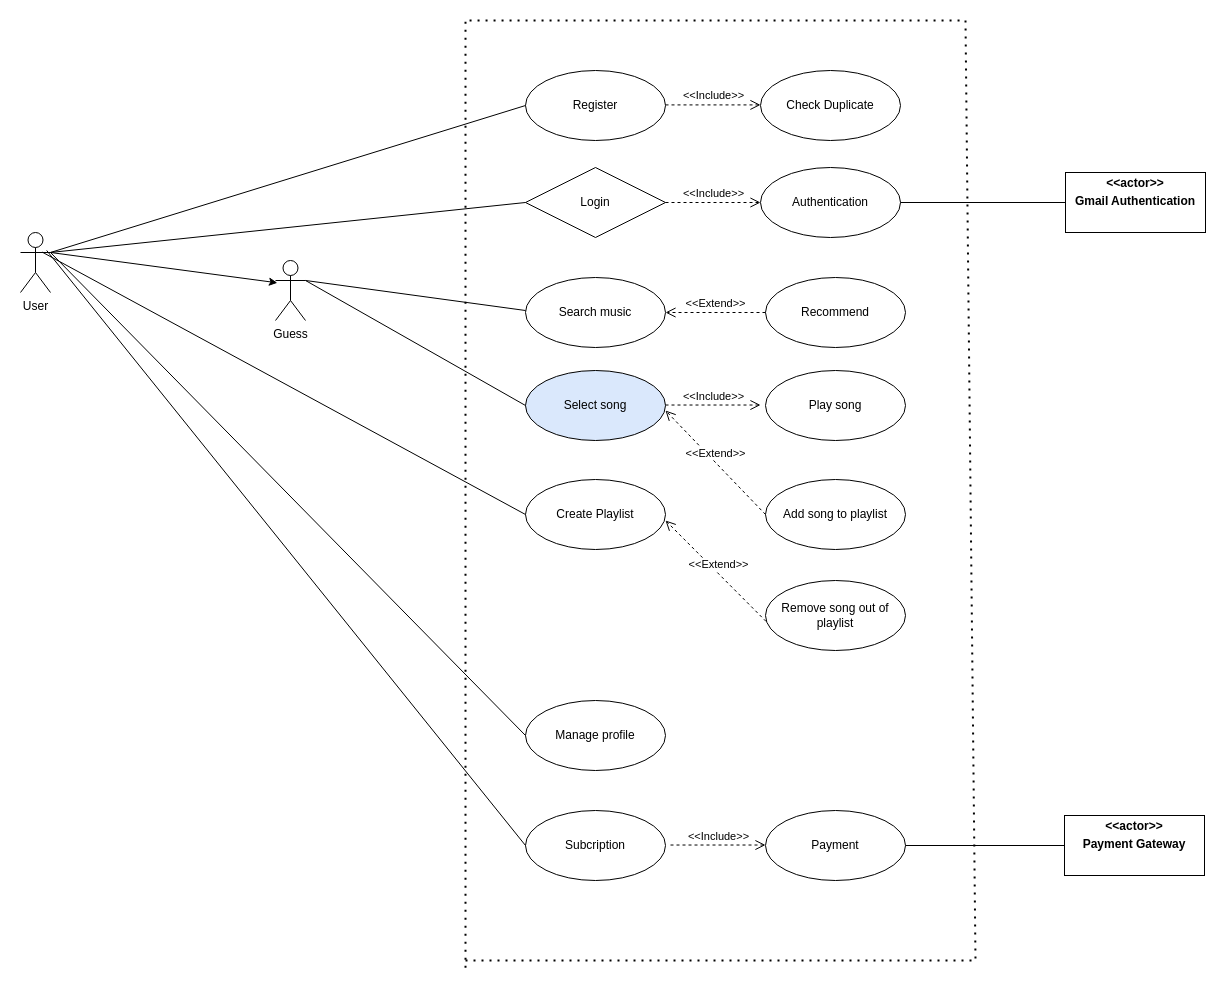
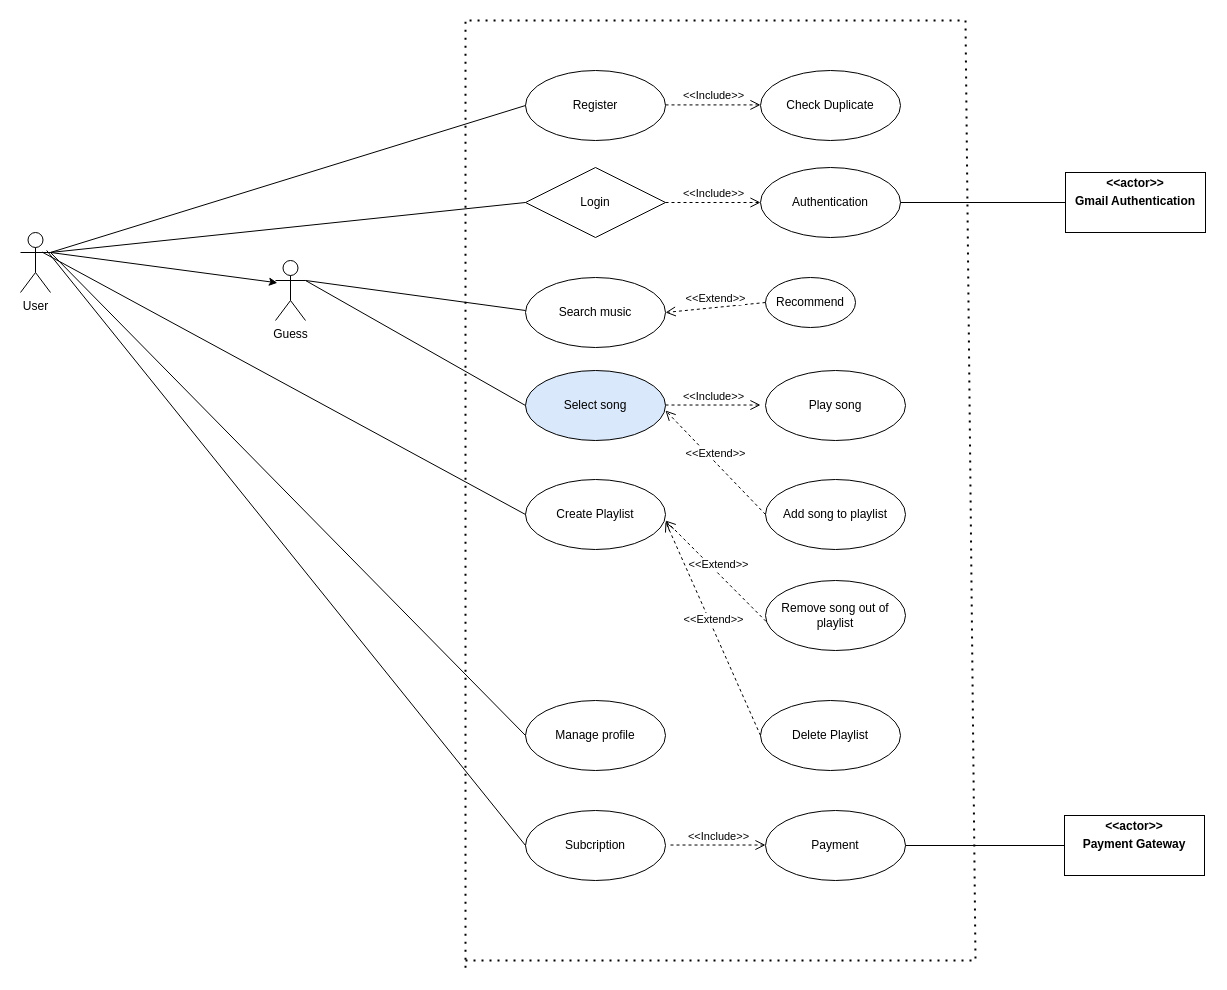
  <mxCell id="0" />
  <mxCell id="1" parent="0" />
  <mxCell id="2" value="User" style="shape=umlActor;verticalLabelPosition=bottom;verticalAlign=top;html=1;" vertex="1" parent="1"><mxGeometry x="20" y="232" width="30" height="60" as="geometry" /></mxCell>
  <mxCell id="3" value="" style="endArrow=none;dashed=1;html=1;dashPattern=1 3;strokeWidth=2;rounded=0;" edge="1" parent="1"><mxGeometry width="50" height="50" relative="1" as="geometry"><mxPoint x="465" y="967.143" as="sourcePoint" /><mxPoint x="465" y="20" as="targetPoint" /></mxGeometry></mxCell>
  <mxCell id="4" value="" style="endArrow=none;dashed=1;html=1;dashPattern=1 3;strokeWidth=2;rounded=0;" edge="1" parent="1"><mxGeometry width="50" height="50" relative="1" as="geometry"><mxPoint x="465" y="960" as="sourcePoint" /><mxPoint x="465" y="20" as="targetPoint" /><Array as="points"><mxPoint x="975" y="960" /><mxPoint x="965" y="20" /></Array></mxGeometry></mxCell>
  <mxCell id="5" value="Register" style="ellipse;whiteSpace=wrap;html=1;" vertex="1" parent="1"><mxGeometry x="525" y="70" width="140" height="70" as="geometry" /></mxCell>
  <mxCell id="6" value="Login" style="rhombus;whiteSpace=wrap;html=1;" vertex="1" parent="1"><mxGeometry x="525" y="167" width="140" height="70" as="geometry" /></mxCell>
  <mxCell id="7" value="Authentication" style="ellipse;whiteSpace=wrap;html=1;" vertex="1" parent="1"><mxGeometry x="760" y="167" width="140" height="70" as="geometry" /></mxCell>
  <mxCell id="8" value="&amp;lt;&amp;lt;Include&amp;gt;&amp;gt;" style="html=1;verticalAlign=bottom;endArrow=open;dashed=1;endSize=8;curved=0;rounded=0;entryX=0;entryY=0.5;entryDx=0;entryDy=0;exitX=1;exitY=0.5;exitDx=0;exitDy=0;" edge="1" parent="1" source="6" target="7"><mxGeometry relative="1" as="geometry"><mxPoint x="595" y="297" as="sourcePoint" /><mxPoint x="515" y="297" as="targetPoint" /></mxGeometry></mxCell>
  <mxCell id="9" value="Search music" style="ellipse;whiteSpace=wrap;html=1;" vertex="1" parent="1"><mxGeometry x="525" y="277" width="140" height="70" as="geometry" /></mxCell>
- <mxCell id="10" value="Recommend" style="ellipse;whiteSpace=wrap;html=1;" vertex="1" parent="1"><mxGeometry x="765" y="277" width="140" height="70" as="geometry" /></mxCell>
+ <mxCell id="10" value="Recommend" style="ellipse;whiteSpace=wrap;html=1;" vertex="1" parent="1"><mxGeometry x="765" y="277" width="90" height="50" as="geometry" /></mxCell>
  <mxCell id="11" value="&amp;lt;&amp;lt;Extend&amp;gt;&amp;gt;" style="html=1;verticalAlign=bottom;endArrow=open;dashed=1;endSize=8;curved=0;rounded=0;exitX=0;exitY=0.5;exitDx=0;exitDy=0;entryX=1;entryY=0.5;entryDx=0;entryDy=0;" edge="1" parent="1" source="10" target="9"><mxGeometry relative="1" as="geometry"><mxPoint x="670" y="311.52" as="sourcePoint" /><mxPoint x="685" y="397" as="targetPoint" /></mxGeometry></mxCell>
  <mxCell id="12" value="Create Playlist" style="ellipse;whiteSpace=wrap;html=1;" vertex="1" parent="1"><mxGeometry x="525" y="479" width="140" height="70" as="geometry" /></mxCell>
  <mxCell id="13" value="Select song" style="ellipse;whiteSpace=wrap;html=1;fillColor=#dae8fc;" vertex="1" parent="1"><mxGeometry x="525" y="370" width="140" height="70" as="geometry" /></mxCell>
  <mxCell id="14" value="Play song" style="ellipse;whiteSpace=wrap;html=1;" vertex="1" parent="1"><mxGeometry x="765" y="370" width="140" height="70" as="geometry" /></mxCell>
  <mxCell id="15" value="Add song to playlist" style="ellipse;whiteSpace=wrap;html=1;" vertex="1" parent="1"><mxGeometry x="765" y="479" width="140" height="70" as="geometry" /></mxCell>
  <mxCell id="16" value="&amp;lt;&amp;lt;Include&amp;gt;&amp;gt;" style="html=1;verticalAlign=bottom;endArrow=open;dashed=1;endSize=8;curved=0;rounded=0;entryX=0;entryY=0.5;entryDx=0;entryDy=0;exitX=1;exitY=0.5;exitDx=0;exitDy=0;" edge="1" parent="1"><mxGeometry relative="1" as="geometry"><mxPoint x="665" y="404.52" as="sourcePoint" /><mxPoint x="760" y="404.52" as="targetPoint" /></mxGeometry></mxCell>
  <mxCell id="17" value="Manage profile" style="ellipse;whiteSpace=wrap;html=1;" vertex="1" parent="1"><mxGeometry x="525" y="700" width="140" height="70" as="geometry" /></mxCell>
  <mxCell id="18" value="" style="endArrow=none;html=1;rounded=0;entryX=0;entryY=0.5;entryDx=0;entryDy=0;exitX=1;exitY=0.333;exitDx=0;exitDy=0;exitPerimeter=0;" edge="1" parent="1" source="35"><mxGeometry width="50" height="50" relative="1" as="geometry"><mxPoint x="525" y="407" as="sourcePoint" /><mxPoint x="525" y="310" as="targetPoint" /><Array as="points" /></mxGeometry></mxCell>
  <mxCell id="19" value="Subcription" style="ellipse;whiteSpace=wrap;html=1;" vertex="1" parent="1"><mxGeometry x="525" y="810" width="140" height="70" as="geometry" /></mxCell>
  <mxCell id="20" value="Payment" style="ellipse;whiteSpace=wrap;html=1;" vertex="1" parent="1"><mxGeometry x="765" y="810" width="140" height="70" as="geometry" /></mxCell>
  <mxCell id="21" value="&lt;p style=&quot;margin:0px;margin-top:4px;text-align:center;&quot;&gt;&lt;b&gt;&amp;lt;&amp;lt;actor&amp;gt;&amp;gt;&lt;/b&gt;&lt;/p&gt;&lt;p style=&quot;margin:0px;margin-top:4px;text-align:center;&quot;&gt;&lt;b&gt;Payment Gateway&lt;/b&gt;&lt;/p&gt;" style="verticalAlign=top;align=left;overflow=fill;html=1;whiteSpace=wrap;" vertex="1" parent="1"><mxGeometry x="1064" y="815" width="140" height="60" as="geometry" /></mxCell>
  <mxCell id="22" value="&amp;lt;&amp;lt;Include&amp;gt;&amp;gt;" style="html=1;verticalAlign=bottom;endArrow=open;dashed=1;endSize=8;curved=0;rounded=0;entryX=0;entryY=0.5;entryDx=0;entryDy=0;exitX=1;exitY=0.5;exitDx=0;exitDy=0;" edge="1" parent="1"><mxGeometry relative="1" as="geometry"><mxPoint x="670" y="844.52" as="sourcePoint" /><mxPoint x="765" y="844.52" as="targetPoint" /></mxGeometry></mxCell>
+ <mxCell id="23" value="Delete Playlist" style="ellipse;whiteSpace=wrap;html=1;" vertex="1" parent="1"><mxGeometry x="760" y="700" width="140" height="70" as="geometry" /></mxCell>
+ <mxCell id="24" value="&amp;lt;&amp;lt;Extend&amp;gt;&amp;gt;" style="html=1;verticalAlign=bottom;endArrow=open;dashed=1;endSize=8;curved=0;rounded=0;entryX=1;entryY=0.6;entryDx=0;entryDy=0;entryPerimeter=0;exitX=0;exitY=0.5;exitDx=0;exitDy=0;" edge="1" parent="1" source="23" target="12"><mxGeometry x="0.001" relative="1" as="geometry"><mxPoint x="755" y="610" as="sourcePoint" /><mxPoint x="685" y="580" as="targetPoint" /><mxPoint as="offset" /></mxGeometry></mxCell>
  <mxCell id="25" value="&amp;lt;&amp;lt;Extend&amp;gt;&amp;gt;" style="html=1;verticalAlign=bottom;endArrow=open;dashed=1;endSize=8;curved=0;rounded=0;entryX=1;entryY=0.6;entryDx=0;entryDy=0;entryPerimeter=0;exitX=0;exitY=0.5;exitDx=0;exitDy=0;" edge="1" parent="1" source="15"><mxGeometry x="0.001" relative="1" as="geometry"><mxPoint x="755" y="499" as="sourcePoint" /><mxPoint x="665" y="410" as="targetPoint" /><mxPoint as="offset" /></mxGeometry></mxCell>
  <mxCell id="26" value="" style="endArrow=none;html=1;rounded=0;exitX=0.872;exitY=0.299;exitDx=0;exitDy=0;exitPerimeter=0;entryX=0;entryY=0.5;entryDx=0;entryDy=0;" edge="1" parent="1" source="2" target="19"><mxGeometry width="50" height="50" relative="1" as="geometry"><mxPoint x="55" y="270" as="sourcePoint" /><mxPoint x="525" y="724" as="targetPoint" /></mxGeometry></mxCell>
  <mxCell id="27" value="&lt;p style=&quot;margin:0px;margin-top:4px;text-align:center;&quot;&gt;&lt;b&gt;&amp;lt;&amp;lt;actor&amp;gt;&amp;gt;&lt;/b&gt;&lt;/p&gt;&lt;p style=&quot;margin:0px;margin-top:4px;text-align:center;&quot;&gt;&lt;b&gt;Gmail Authentication&lt;/b&gt;&lt;/p&gt;" style="verticalAlign=top;align=left;overflow=fill;html=1;whiteSpace=wrap;" vertex="1" parent="1"><mxGeometry x="1065" y="172" width="140" height="60" as="geometry" /></mxCell>
  <mxCell id="28" value="Check Duplicate" style="ellipse;whiteSpace=wrap;html=1;" vertex="1" parent="1"><mxGeometry x="760" y="70" width="140" height="70" as="geometry" /></mxCell>
  <mxCell id="29" value="&amp;lt;&amp;lt;Include&amp;gt;&amp;gt;" style="html=1;verticalAlign=bottom;endArrow=open;dashed=1;endSize=8;curved=0;rounded=0;entryX=0;entryY=0.5;entryDx=0;entryDy=0;exitX=1;exitY=0.5;exitDx=0;exitDy=0;" edge="1" parent="1"><mxGeometry relative="1" as="geometry"><mxPoint x="665" y="104.41" as="sourcePoint" /><mxPoint x="760" y="104.41" as="targetPoint" /></mxGeometry></mxCell>
  <mxCell id="30" value="" style="endArrow=classic;html=1;rounded=0;exitX=1;exitY=0.333;exitDx=0;exitDy=0;exitPerimeter=0;entryX=0.063;entryY=0.372;entryDx=0;entryDy=0;entryPerimeter=0;" edge="1" parent="1" source="2" target="35"><mxGeometry width="50" height="50" relative="1" as="geometry"><mxPoint x="50" y="291.997" as="sourcePoint" /><mxPoint x="245" y="300" as="targetPoint" /></mxGeometry></mxCell>
  <mxCell id="31" value="" style="endArrow=none;html=1;rounded=0;exitX=1;exitY=0.333;exitDx=0;exitDy=0;exitPerimeter=0;entryX=0;entryY=0.5;entryDx=0;entryDy=0;" edge="1" parent="1" source="2" target="17"><mxGeometry width="50" height="50" relative="1" as="geometry"><mxPoint x="46" y="140" as="sourcePoint" /><mxPoint x="525" y="614" as="targetPoint" /></mxGeometry></mxCell>
  <mxCell id="32" value="" style="endArrow=none;html=1;rounded=0;entryX=0;entryY=0.5;entryDx=0;entryDy=0;exitX=0.725;exitY=0.327;exitDx=0;exitDy=0;exitPerimeter=0;" edge="1" parent="1" source="2" target="12"><mxGeometry width="50" height="50" relative="1" as="geometry"><mxPoint x="45" y="250" as="sourcePoint" /><mxPoint x="105" y="350" as="targetPoint" /></mxGeometry></mxCell>
  <mxCell id="33" value="" style="endArrow=none;html=1;rounded=0;exitX=1;exitY=0.333;exitDx=0;exitDy=0;exitPerimeter=0;entryX=0;entryY=0.5;entryDx=0;entryDy=0;" edge="1" parent="1" source="2" target="5"><mxGeometry width="50" height="50" relative="1" as="geometry"><mxPoint x="365" y="280" as="sourcePoint" /><mxPoint x="415" y="230" as="targetPoint" /></mxGeometry></mxCell>
  <mxCell id="34" value="" style="endArrow=none;html=1;rounded=0;entryX=0;entryY=0.5;entryDx=0;entryDy=0;exitX=1;exitY=0.333;exitDx=0;exitDy=0;exitPerimeter=0;" edge="1" parent="1" source="2" target="6"><mxGeometry width="50" height="50" relative="1" as="geometry"><mxPoint x="355" y="256" as="sourcePoint" /><mxPoint x="405" y="206" as="targetPoint" /></mxGeometry></mxCell>
  <mxCell id="35" value="Guess" style="shape=umlActor;verticalLabelPosition=bottom;verticalAlign=top;html=1;" vertex="1" parent="1"><mxGeometry x="275" y="260" width="30" height="60" as="geometry" /></mxCell>
  <mxCell id="36" value="" style="endArrow=none;html=1;rounded=0;exitX=1;exitY=0.333;exitDx=0;exitDy=0;exitPerimeter=0;entryX=0;entryY=0.5;entryDx=0;entryDy=0;" edge="1" parent="1" source="35" target="13"><mxGeometry width="50" height="50" relative="1" as="geometry"><mxPoint x="365" y="430" as="sourcePoint" /><mxPoint x="415" y="380" as="targetPoint" /></mxGeometry></mxCell>
  <mxCell id="37" value="&amp;lt;&amp;lt;Extend&amp;gt;&amp;gt;" style="html=1;verticalAlign=bottom;endArrow=open;dashed=1;endSize=8;curved=0;rounded=0;entryX=1;entryY=0.6;entryDx=0;entryDy=0;entryPerimeter=0;exitX=0.034;exitY=0.645;exitDx=0;exitDy=0;exitPerimeter=0;" edge="1" parent="1" source="38"><mxGeometry x="0.001" relative="1" as="geometry"><mxPoint x="765" y="624" as="sourcePoint" /><mxPoint x="665" y="520" as="targetPoint" /><mxPoint as="offset" /></mxGeometry></mxCell>
  <mxCell id="38" value="Remove song out of playlist" style="ellipse;whiteSpace=wrap;html=1;" vertex="1" parent="1"><mxGeometry x="765" y="580" width="140" height="70" as="geometry" /></mxCell>
  <mxCell id="39" value="" style="endArrow=none;html=1;rounded=0;entryX=0;entryY=0.5;entryDx=0;entryDy=0;exitX=1;exitY=0.5;exitDx=0;exitDy=0;" edge="1" parent="1" source="20" target="21"><mxGeometry width="50" height="50" relative="1" as="geometry"><mxPoint x="805" y="820" as="sourcePoint" /><mxPoint x="855" y="770" as="targetPoint" /></mxGeometry></mxCell>
  <mxCell id="40" value="" style="endArrow=none;html=1;rounded=0;entryX=0;entryY=0.5;entryDx=0;entryDy=0;exitX=1;exitY=0.5;exitDx=0;exitDy=0;" edge="1" parent="1" source="7" target="27"><mxGeometry width="50" height="50" relative="1" as="geometry"><mxPoint x="625" y="540" as="sourcePoint" /><mxPoint x="675" y="490" as="targetPoint" /></mxGeometry></mxCell>
